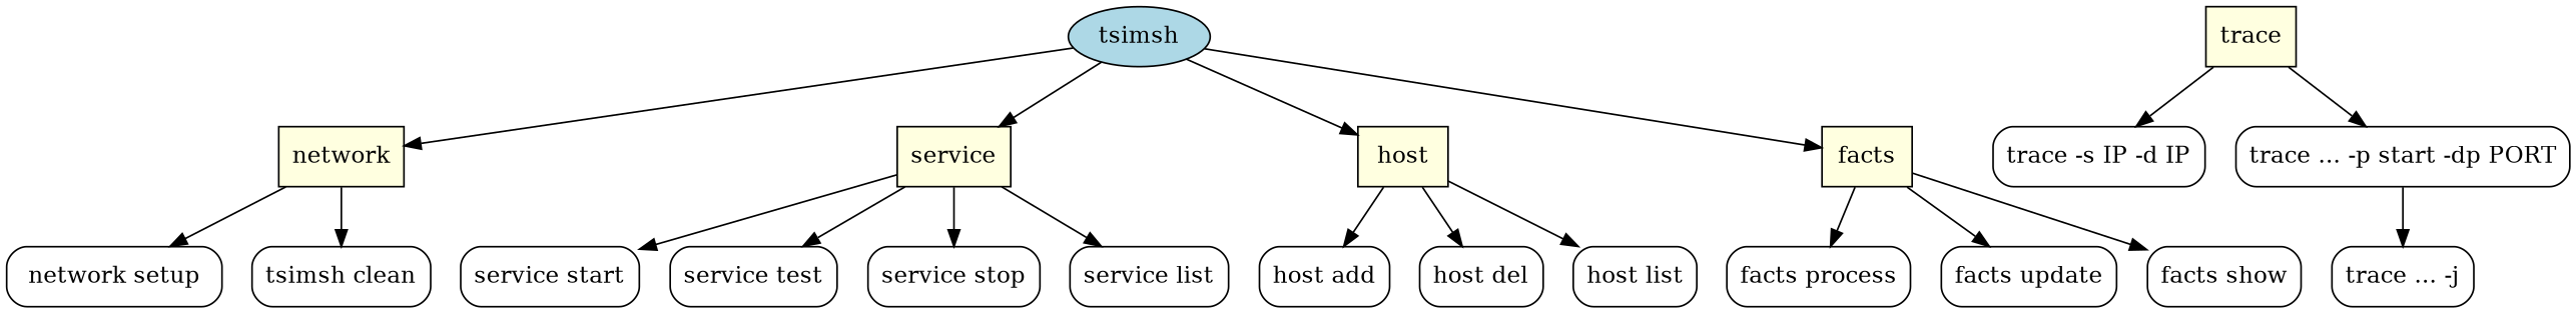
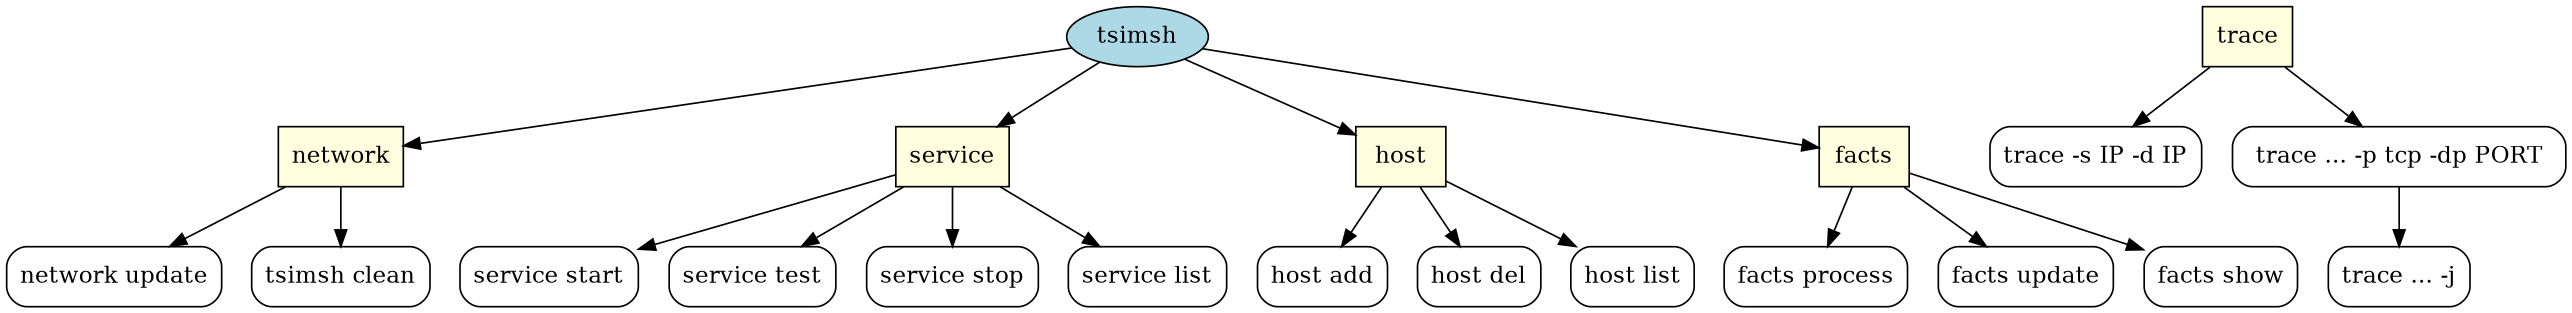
  digraph {
    rankdir=TB
    node [shape=box style=rounded]
    n1 [fillcolor=lightblue label=tsimsh shape=ellipse style=filled]
    n2 [fillcolor=lightyellow label=network style=filled]
    n3 [fillcolor=lightyellow label=service style=filled]
    n4 [fillcolor=lightyellow label=host style=filled]
    n5 [fillcolor=lightyellow label=facts style=filled]
    n6 [fillcolor=lightyellow label=trace style=filled]
    n7 [label="trace -s IP -d IP"]
-   n8 [label="trace ... -p start -dp PORT"]
-   n9 [label="network setup"]
+   n8 [label="trace ... -p tcp -dp PORT"]
+   n9 [label="network update"]
    n10 [label="tsimsh clean"]
    n11 [label="service start"]
    n12 [label="service test"]
    n13 [label="service stop"]
    n14 [label="service list"]
    n15 [label="host add"]
    n16 [label="host del"]
    n17 [label="host list"]
    n18 [label="facts process"]
    n19 [label="facts update"]
    n20 [label="facts show"]
    n21 [label="trace ... -j"]
    n1 -> n2
    n1 -> n3
    n1 -> n4
    n1 -> n5
    n2 -> n9
    n2 -> n10
    n3 -> n11
    n3 -> n12
    n3 -> n13
    n3 -> n14
    n4 -> n15
    n4 -> n16
    n4 -> n17
    n5 -> n18
    n5 -> n19
    n5 -> n20
    n6 -> n7
    n6 -> n8
    n8 -> n21
  }
